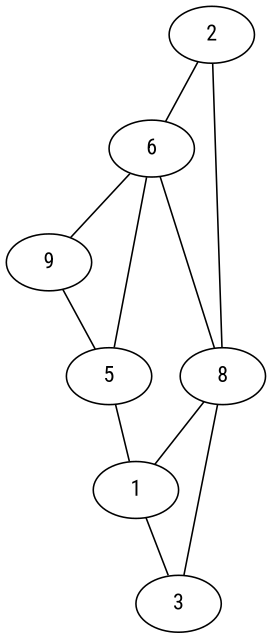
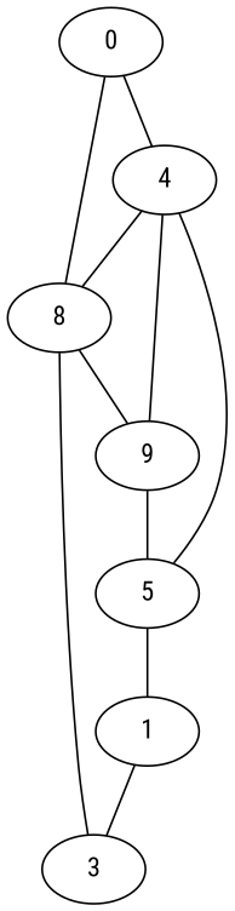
  graph {
    fontname="Roboto Condensed"
    node [fontname="Roboto Condensed"]
    edge [fontname="Roboto Condensed"]
-   0 [label=2]
-   4 [label=6]
+   0
+   4
    8
    9
    1
    3
    5
    0 -- 4
    4 -- 8
    4 -- 9
    8 -- 0
-   8 -- 1
+   8 -- 9
    9 -- 5
    1 -- 3
    3 -- 8
    5 -- 4
    5 -- 1
  }
